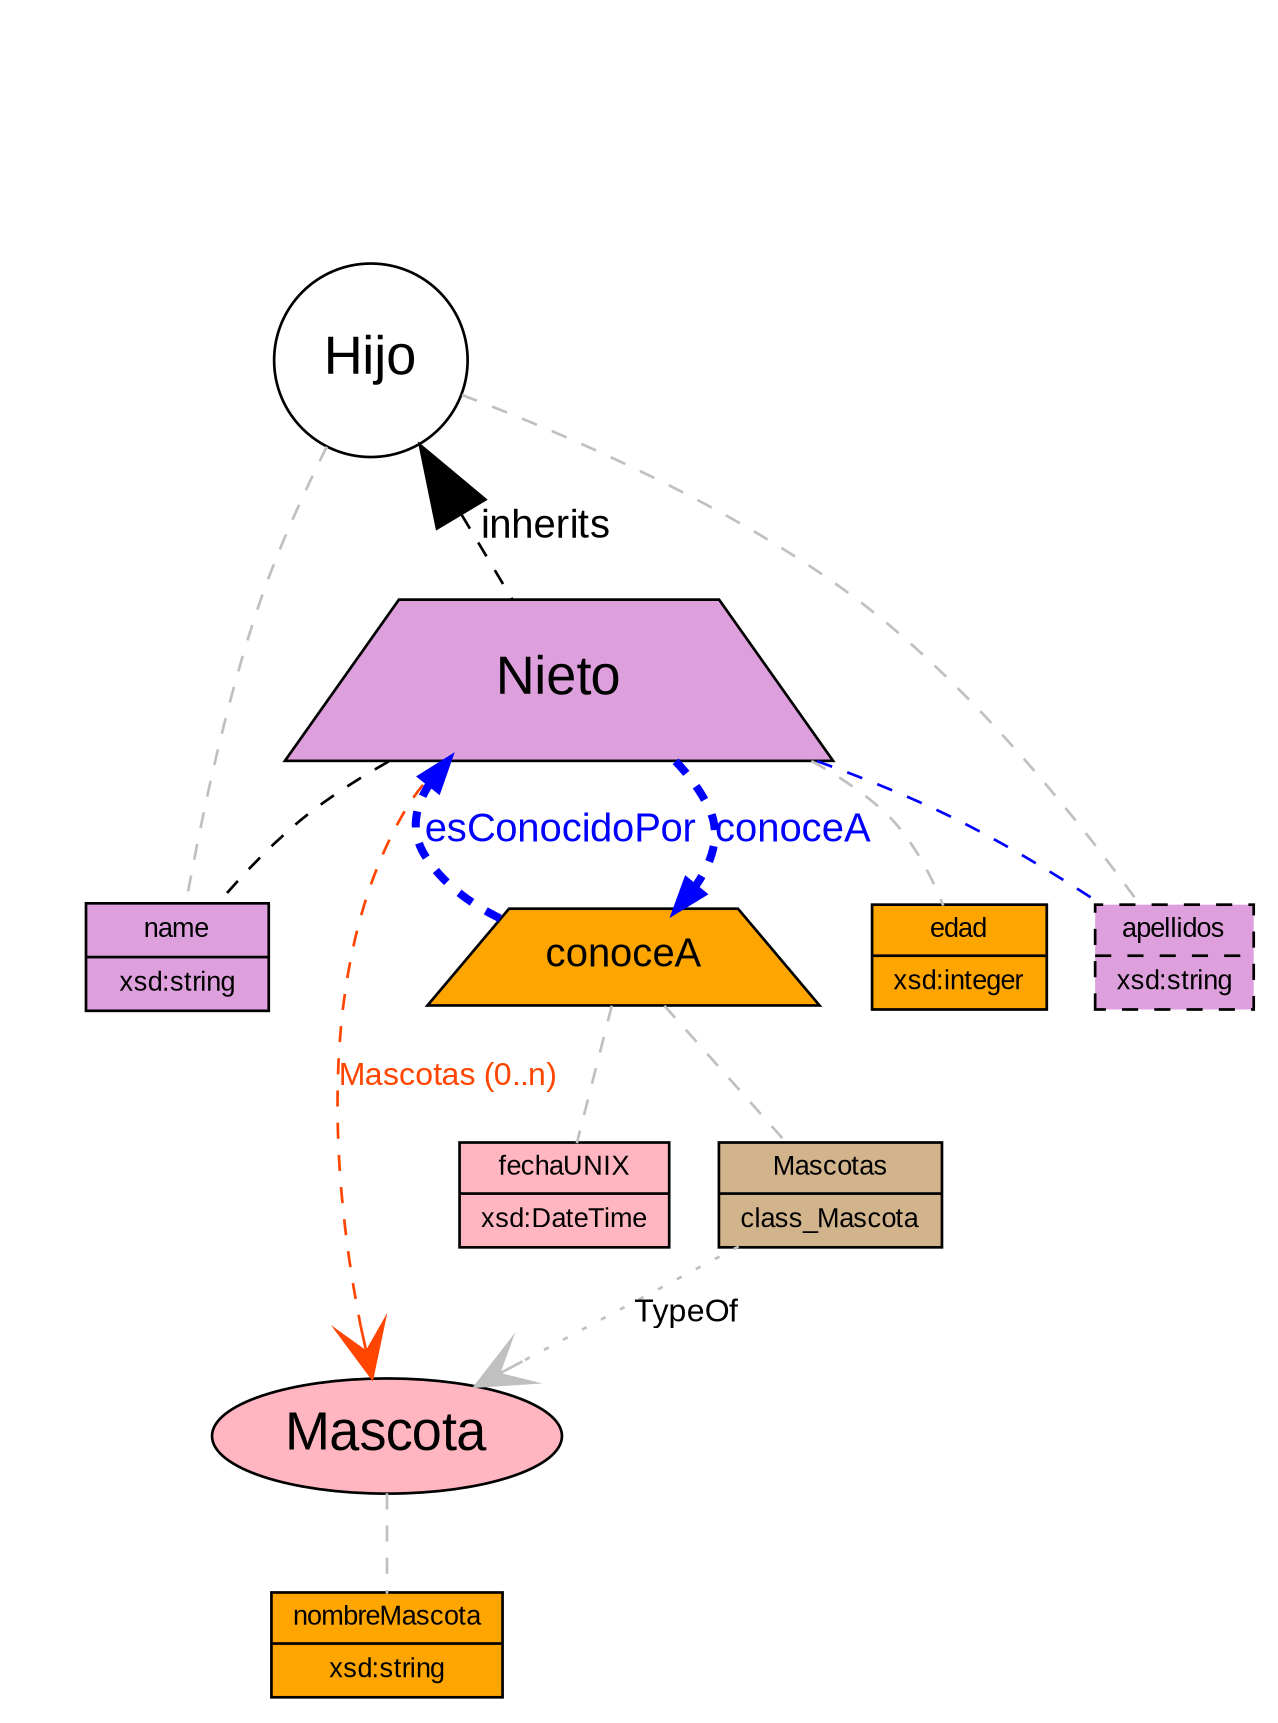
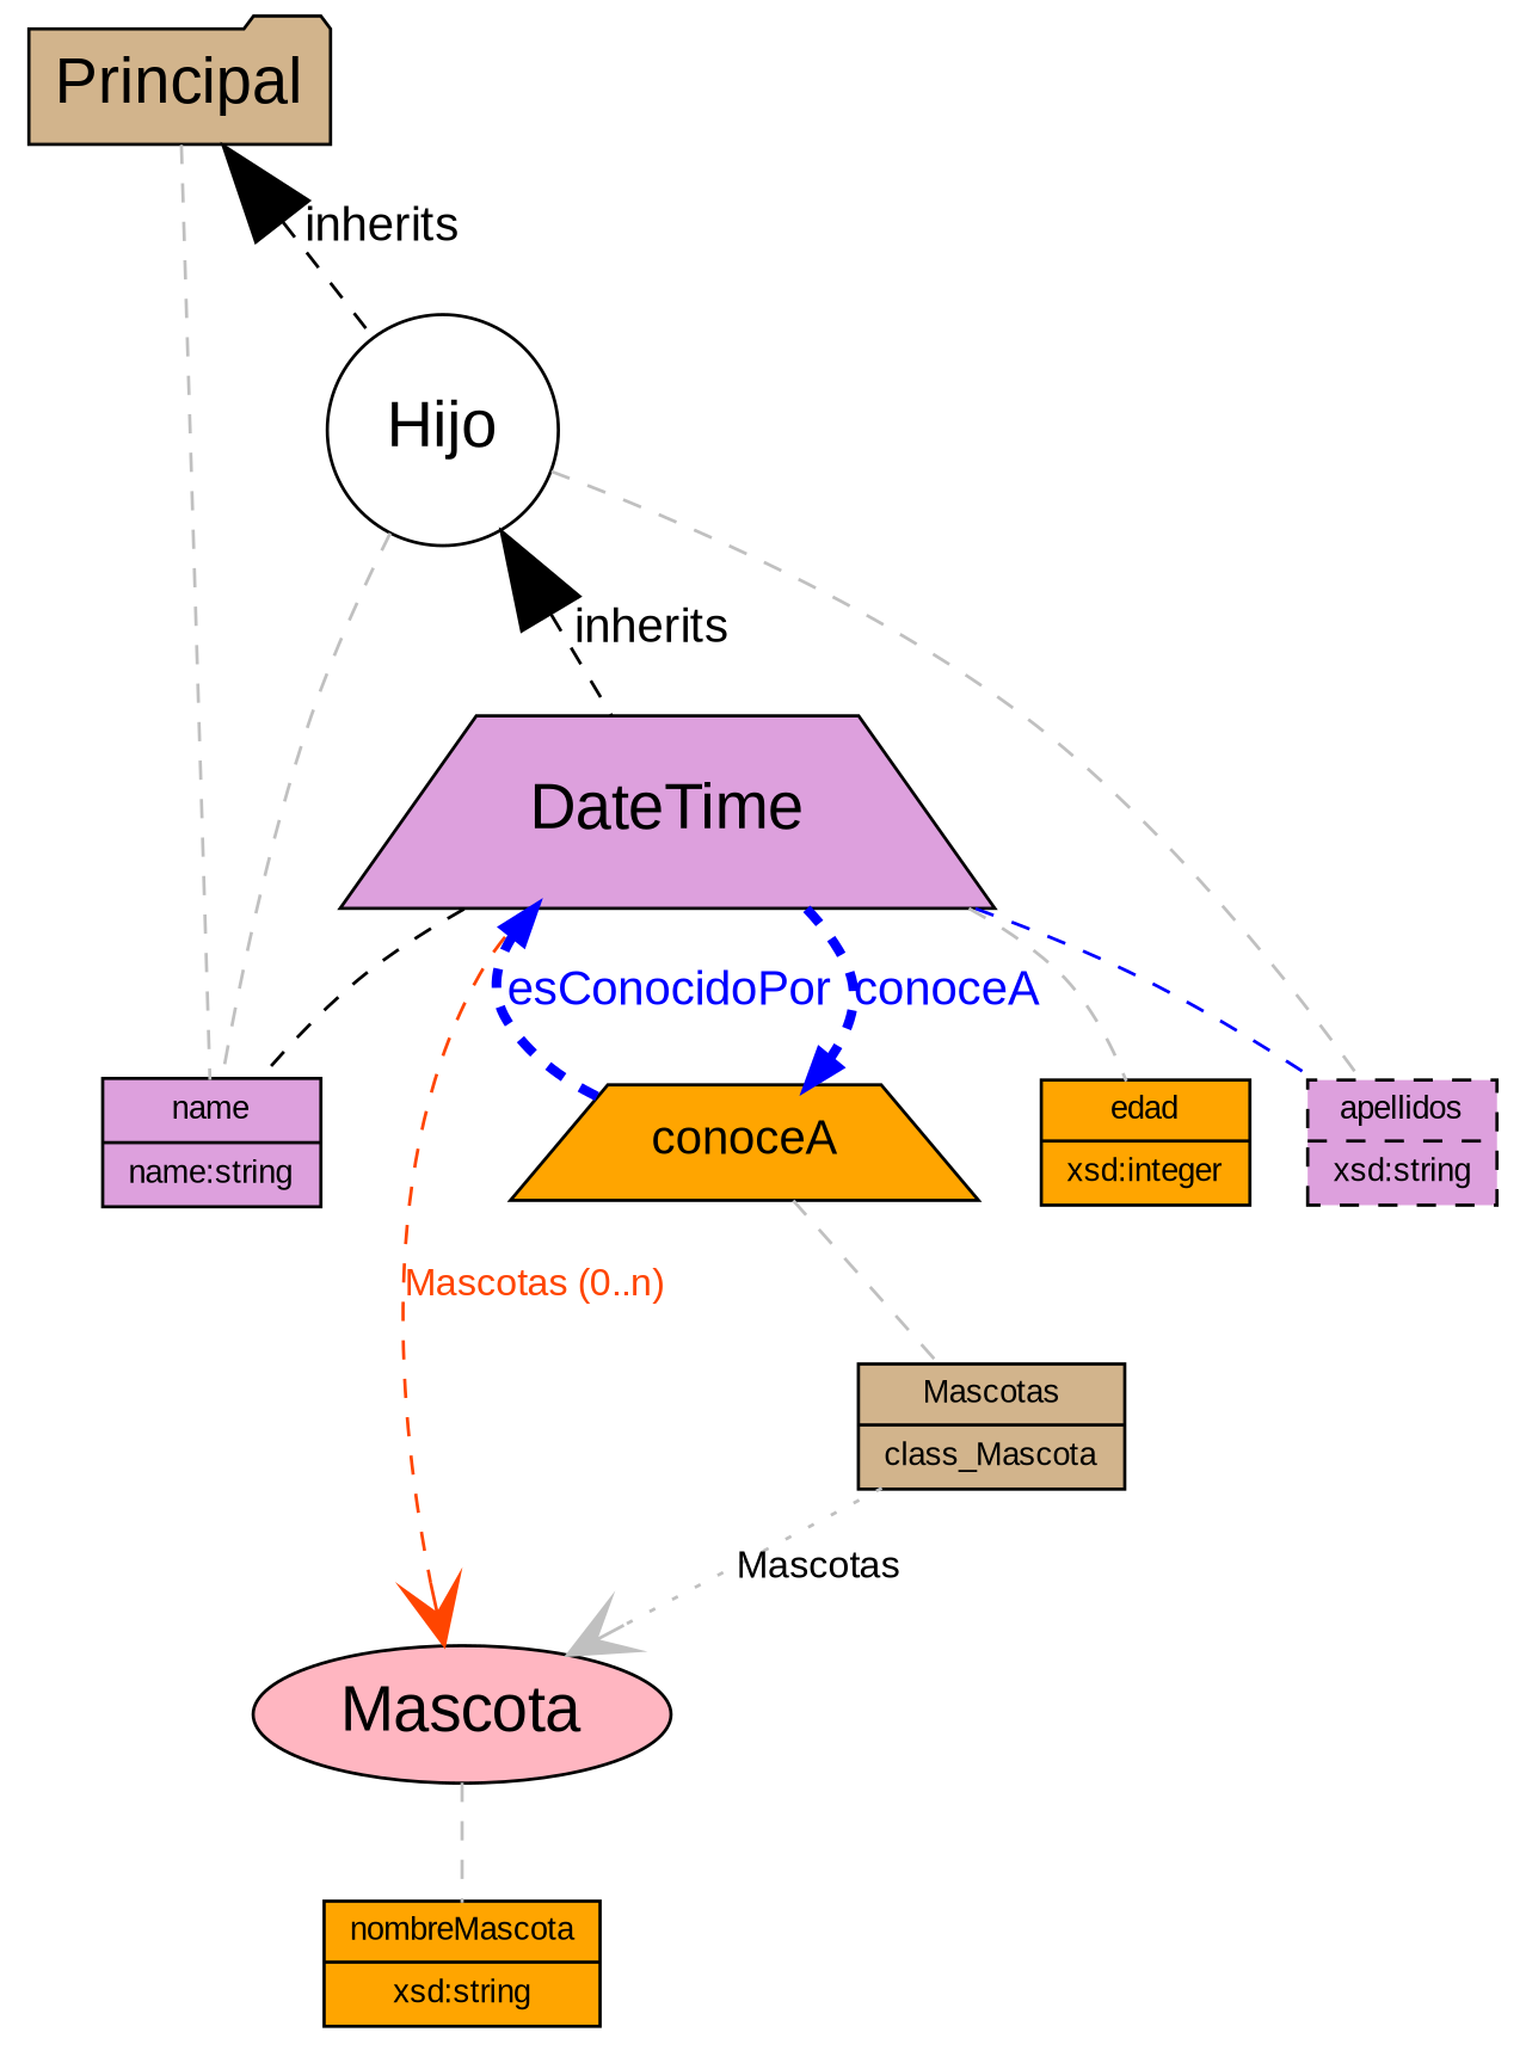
  graph {
    node [fillcolor=plum fontname=Arial fontsize=10 shape=record style=filled]
    edge [color=grey fontname=Arial fontsize=12 style=dashed]
    n1 [fillcolor=white fontsize=20 label=Hijo shape=circle]
-   n2 [fontsize=20 label=Nieto shape=trapezium]
+   n2 [fontsize=20 label=DateTime shape=trapezium]
    n3 [label="{apellidos|xsd:string}" style="filled,dashed"]
-   n4 [label="{name|xsd:string}"]
+   n4 [label="{name|name:string}"]
    n5 [fillcolor=lightpink fontsize=20 label=Mascota shape=ellipse]
    n6 [fillcolor=orange label="{edad|xsd:integer}"]
    n7 [fillcolor=orange fontsize=15 label=conoceA shape=trapezium]
    n8 [fillcolor=orange label="{nombreMascota|xsd:string}"]
    n9 [fillcolor=tan label="{Mascotas|class_Mascota}"]
-   n10 [fillcolor=lightpink label="{fechaUNIX|xsd:DateTime}"]
+   n11 [fillcolor=tan fontsize=20 label=Principal shape=folder]
    n1 -- n2 [arrowhead=normal arrowsize=3 color=black dir=back fontcolor=black fontsize=15 label=inherits]
    n1 -- n3
    n1 -- n4
    n2 -- n3 [color=blue]
    n2 -- n4 [color=black]
    n2 -- n5 [arrowhead=vee arrowsize=2 color=orangered dir=forward fontcolor=orangered label="Mascotas (0..n)"]
    n2 -- n6
    n2 -- n7 [arrowhead=normal arrowsize=1 color=blue dir=forward fontcolor=blue fontsize=15 label=conoceA penwidth=3]
    n5 -- n8
    n7 -- n2 [arrowhead=normal arrowsize=1 color=blue dir=forward fontcolor=blue fontsize=15 label=esConocidoPor penwidth=3]
    n7 -- n9
-   n7 -- n10
-   n9 -- n5 [arrowhead=vee arrowsize=2 dir=forward label=TypeOf style=dotted]
+   n9 -- n5 [arrowhead=vee arrowsize=2 dir=forward label=Mascotas style=dotted]
+   n11 -- n1 [arrowhead=normal arrowsize=3 color=black dir=back fontcolor=black fontsize=15 label=inherits]
+   n11 -- n4
  }
